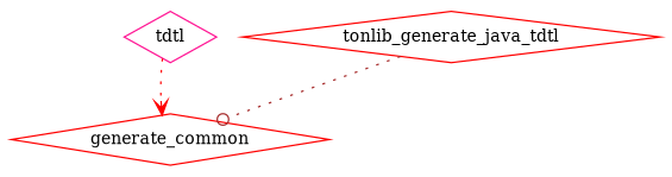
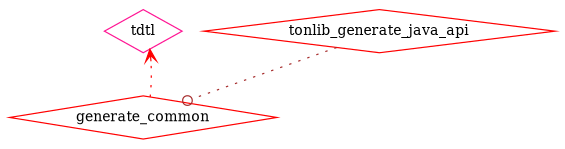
  digraph {
    node [color=red fontsize=12 shape=diamond]
    edge [style=dotted]
    n1 [color=deeppink label=tdtl]
    n2 [label=generate_common]
-   n3 [label=tonlib_generate_java_tdtl]
-   n1 -> n2 [arrowhead=vee color=red]
+   n3 [label=tonlib_generate_java_api]
+   n2 -> n1 [arrowhead=vee color=red]
    n3 -> n2 [arrowhead=odot color=brown]
  }
